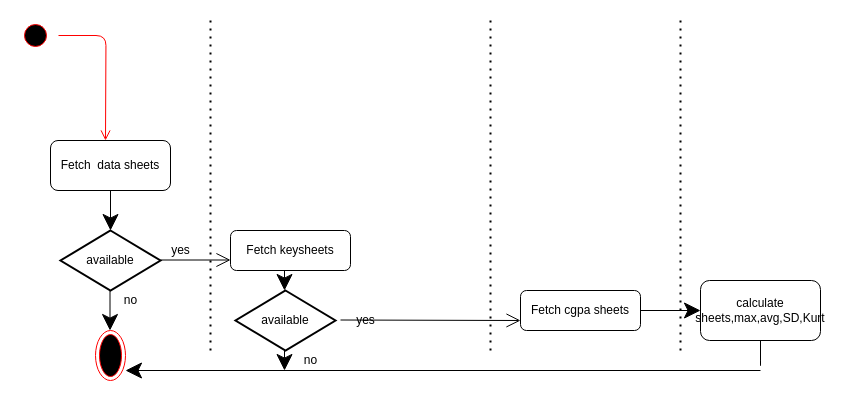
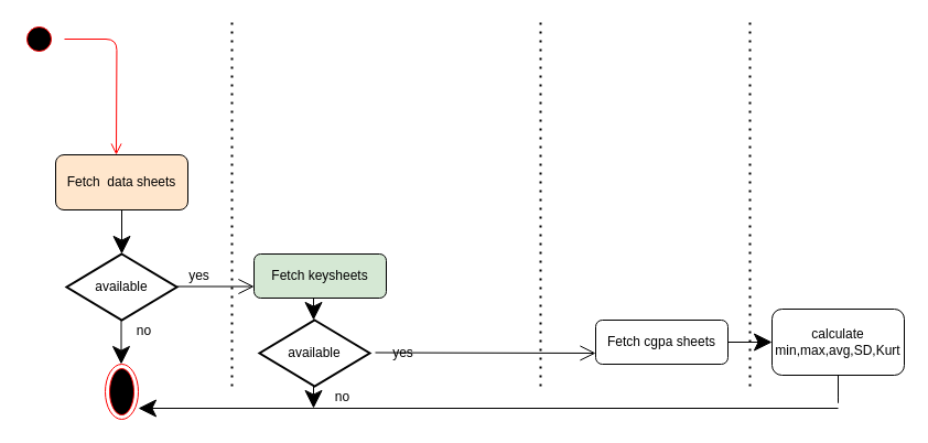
  <mxCell id="0" />
  <mxCell id="1" parent="0" />
  <mxCell id="2" value="" style="ellipse;html=1;shape=startState;fillColor=#000000;strokeColor=#ff0000;hachureGap=4;pointerEvents=0;" vertex="1" parent="1"><mxGeometry x="20" y="20" width="30" height="30" as="geometry" /></mxCell>
  <mxCell id="3" value="" style="edgeStyle=orthogonalEdgeStyle;html=1;verticalAlign=bottom;endArrow=open;endSize=8;strokeColor=#ff0000;sourcePerimeterSpacing=8;targetPerimeterSpacing=8;" edge="1" source="2" parent="1"><mxGeometry relative="1" as="geometry"><mxPoint x="105" y="140" as="targetPoint" /></mxGeometry></mxCell>
- <mxCell id="4" value="Fetch&amp;nbsp; data sheets" style="rounded=1;whiteSpace=wrap;html=1;hachureGap=4;pointerEvents=0;" vertex="1" parent="1"><mxGeometry x="50" y="140" width="120" height="50" as="geometry" /></mxCell>
+ <mxCell id="4" value="Fetch&amp;nbsp; data sheets" style="rounded=1;whiteSpace=wrap;html=1;hachureGap=4;pointerEvents=0;fillColor=#ffe6cc;" vertex="1" parent="1"><mxGeometry x="50" y="140" width="120" height="50" as="geometry" /></mxCell>
  <mxCell id="5" value="" style="endArrow=none;dashed=1;html=1;dashPattern=1 3;strokeWidth=2;startSize=14;endSize=14;sourcePerimeterSpacing=8;targetPerimeterSpacing=8;" edge="1" parent="1"><mxGeometry width="50" height="50" relative="1" as="geometry"><mxPoint x="210" y="350" as="sourcePoint" /><mxPoint x="210" y="20" as="targetPoint" /></mxGeometry></mxCell>
  <mxCell id="6" value="available" style="strokeWidth=2;html=1;shape=mxgraph.flowchart.decision;whiteSpace=wrap;hachureGap=4;pointerEvents=0;" vertex="1" parent="1"><mxGeometry x="60" y="230" width="100" height="60" as="geometry" /></mxCell>
  <mxCell id="7" value="" style="endArrow=classic;html=1;startSize=14;endSize=14;sourcePerimeterSpacing=8;targetPerimeterSpacing=8;" edge="1" parent="1"><mxGeometry width="50" height="50" relative="1" as="geometry"><mxPoint x="110" y="190" as="sourcePoint" /><mxPoint x="110" y="230" as="targetPoint" /></mxGeometry></mxCell>
  <mxCell id="8" value="" style="endArrow=classic;html=1;startSize=14;endSize=14;sourcePerimeterSpacing=8;targetPerimeterSpacing=8;" edge="1" parent="1"><mxGeometry width="50" height="50" relative="1" as="geometry"><mxPoint x="109.5" y="290" as="sourcePoint" /><mxPoint x="109.5" y="330" as="targetPoint" /></mxGeometry></mxCell>
  <mxCell id="9" value="no" style="text;html=1;align=center;verticalAlign=middle;resizable=0;points=[];autosize=1;strokeColor=none;fillColor=none;" vertex="1" parent="1"><mxGeometry x="115" y="290" width="30" height="20" as="geometry" /></mxCell>
  <mxCell id="10" value="" style="ellipse;html=1;shape=endState;fillColor=#000000;strokeColor=#ff0000;hachureGap=4;pointerEvents=0;" vertex="1" parent="1"><mxGeometry x="95" y="330" width="30" height="50" as="geometry" /></mxCell>
  <mxCell id="11" value="" style="endArrow=open;endFill=1;endSize=12;html=1;sourcePerimeterSpacing=8;targetPerimeterSpacing=8;" edge="1" parent="1"><mxGeometry width="160" relative="1" as="geometry"><mxPoint x="160" y="259.5" as="sourcePoint" /><mxPoint x="230" y="259.5" as="targetPoint" /></mxGeometry></mxCell>
  <mxCell id="12" value="yes" style="text;html=1;align=center;verticalAlign=middle;resizable=0;points=[];autosize=1;strokeColor=none;fillColor=none;" vertex="1" parent="1"><mxGeometry x="165" y="240" width="30" height="20" as="geometry" /></mxCell>
- <mxCell id="13" value="Fetch cgpa sheets" style="rounded=1;whiteSpace=wrap;html=1;hachureGap=4;pointerEvents=0;" vertex="1" parent="1"><mxGeometry x="520" y="290" width="120" height="40" as="geometry" /></mxCell>
+ <mxCell id="13" value="Fetch cgpa sheets" style="rounded=1;whiteSpace=wrap;html=1;hachureGap=4;pointerEvents=0;" vertex="1" parent="1"><mxGeometry x="540" y="290" width="120" height="40" as="geometry" /></mxCell>
  <mxCell id="14" value="" style="endArrow=none;dashed=1;html=1;dashPattern=1 3;strokeWidth=2;startSize=14;endSize=14;sourcePerimeterSpacing=8;targetPerimeterSpacing=8;" edge="1" parent="1"><mxGeometry width="50" height="50" relative="1" as="geometry"><mxPoint x="490" y="350" as="sourcePoint" /><mxPoint x="490" y="20" as="targetPoint" /></mxGeometry></mxCell>
- <mxCell id="15" value="calculate sheets,max,avg,SD,Kurt" style="rounded=1;whiteSpace=wrap;html=1;hachureGap=4;pointerEvents=0;" vertex="1" parent="1"><mxGeometry x="700" y="280" width="120" height="60" as="geometry" /></mxCell>
+ <mxCell id="15" value="calculate min,max,avg,SD,Kurt" style="rounded=1;whiteSpace=wrap;html=1;hachureGap=4;pointerEvents=0;" vertex="1" parent="1"><mxGeometry x="700" y="280" width="120" height="60" as="geometry" /></mxCell>
  <mxCell id="16" value="" style="endArrow=classic;html=1;startSize=14;endSize=14;sourcePerimeterSpacing=8;targetPerimeterSpacing=8;" edge="1" parent="1"><mxGeometry width="50" height="50" relative="1" as="geometry"><mxPoint x="760" y="370" as="sourcePoint" /><mxPoint x="125" y="370" as="targetPoint" /></mxGeometry></mxCell>
  <mxCell id="17" value="available" style="strokeWidth=2;html=1;shape=mxgraph.flowchart.decision;whiteSpace=wrap;hachureGap=4;pointerEvents=0;" vertex="1" parent="1"><mxGeometry x="235" y="290" width="100" height="60" as="geometry" /></mxCell>
  <mxCell id="18" value="" style="endArrow=open;endFill=1;endSize=12;html=1;sourcePerimeterSpacing=8;targetPerimeterSpacing=8;entryX=0;entryY=0.75;entryDx=0;entryDy=0;entryPerimeter=0;" edge="1" parent="1" target="13"><mxGeometry width="160" relative="1" as="geometry"><mxPoint x="340" y="319.5" as="sourcePoint" /><mxPoint x="510" y="320" as="targetPoint" /></mxGeometry></mxCell>
  <mxCell id="19" value="yes" style="text;html=1;align=center;verticalAlign=middle;resizable=0;points=[];autosize=1;strokeColor=none;fillColor=none;" vertex="1" parent="1"><mxGeometry x="350" y="310" width="30" height="20" as="geometry" /></mxCell>
- <mxCell id="20" value="Fetch keysheets" style="rounded=1;whiteSpace=wrap;html=1;hachureGap=4;pointerEvents=0;" vertex="1" parent="1"><mxGeometry x="230" y="230" width="120" height="40" as="geometry" /></mxCell>
+ <mxCell id="20" value="Fetch keysheets" style="rounded=1;whiteSpace=wrap;html=1;hachureGap=4;pointerEvents=0;fillColor=#d5e8d4;" vertex="1" parent="1"><mxGeometry x="230" y="230" width="120" height="40" as="geometry" /></mxCell>
  <mxCell id="21" value="" style="endArrow=classic;html=1;startSize=14;endSize=14;sourcePerimeterSpacing=8;targetPerimeterSpacing=8;" edge="1" parent="1"><mxGeometry width="50" height="50" relative="1" as="geometry"><mxPoint x="284" y="270" as="sourcePoint" /><mxPoint x="284" y="290" as="targetPoint" /></mxGeometry></mxCell>
  <mxCell id="22" value="" style="endArrow=none;dashed=1;html=1;dashPattern=1 3;strokeWidth=2;startSize=14;endSize=14;sourcePerimeterSpacing=8;targetPerimeterSpacing=8;" edge="1" parent="1"><mxGeometry width="50" height="50" relative="1" as="geometry"><mxPoint x="680" y="350" as="sourcePoint" /><mxPoint x="680" y="20" as="targetPoint" /></mxGeometry></mxCell>
  <mxCell id="23" value="" style="endArrow=classic;html=1;startSize=14;endSize=14;sourcePerimeterSpacing=8;targetPerimeterSpacing=8;entryX=0;entryY=0.5;entryDx=0;entryDy=0;exitX=1;exitY=0.5;exitDx=0;exitDy=0;" edge="1" parent="1" source="13" target="15"><mxGeometry width="50" height="50" relative="1" as="geometry"><mxPoint x="640" y="320" as="sourcePoint" /><mxPoint x="690" y="270" as="targetPoint" /></mxGeometry></mxCell>
  <mxCell id="24" value="" style="endArrow=none;html=1;startSize=14;endSize=14;sourcePerimeterSpacing=8;targetPerimeterSpacing=8;" edge="1" parent="1"><mxGeometry width="50" height="50" relative="1" as="geometry"><mxPoint x="760" y="340" as="sourcePoint" /><mxPoint x="760" y="340" as="targetPoint" /><Array as="points"><mxPoint x="760" y="370" /></Array></mxGeometry></mxCell>
  <mxCell id="25" value="" style="endArrow=classic;html=1;startSize=14;endSize=14;sourcePerimeterSpacing=8;targetPerimeterSpacing=8;" edge="1" parent="1"><mxGeometry width="50" height="50" relative="1" as="geometry"><mxPoint x="284" y="350" as="sourcePoint" /><mxPoint x="284" y="370" as="targetPoint" /></mxGeometry></mxCell>
  <mxCell id="26" value="no" style="text;html=1;align=center;verticalAlign=middle;resizable=0;points=[];autosize=1;strokeColor=none;fillColor=none;" vertex="1" parent="1"><mxGeometry x="295" y="350" width="30" height="20" as="geometry" /></mxCell>
